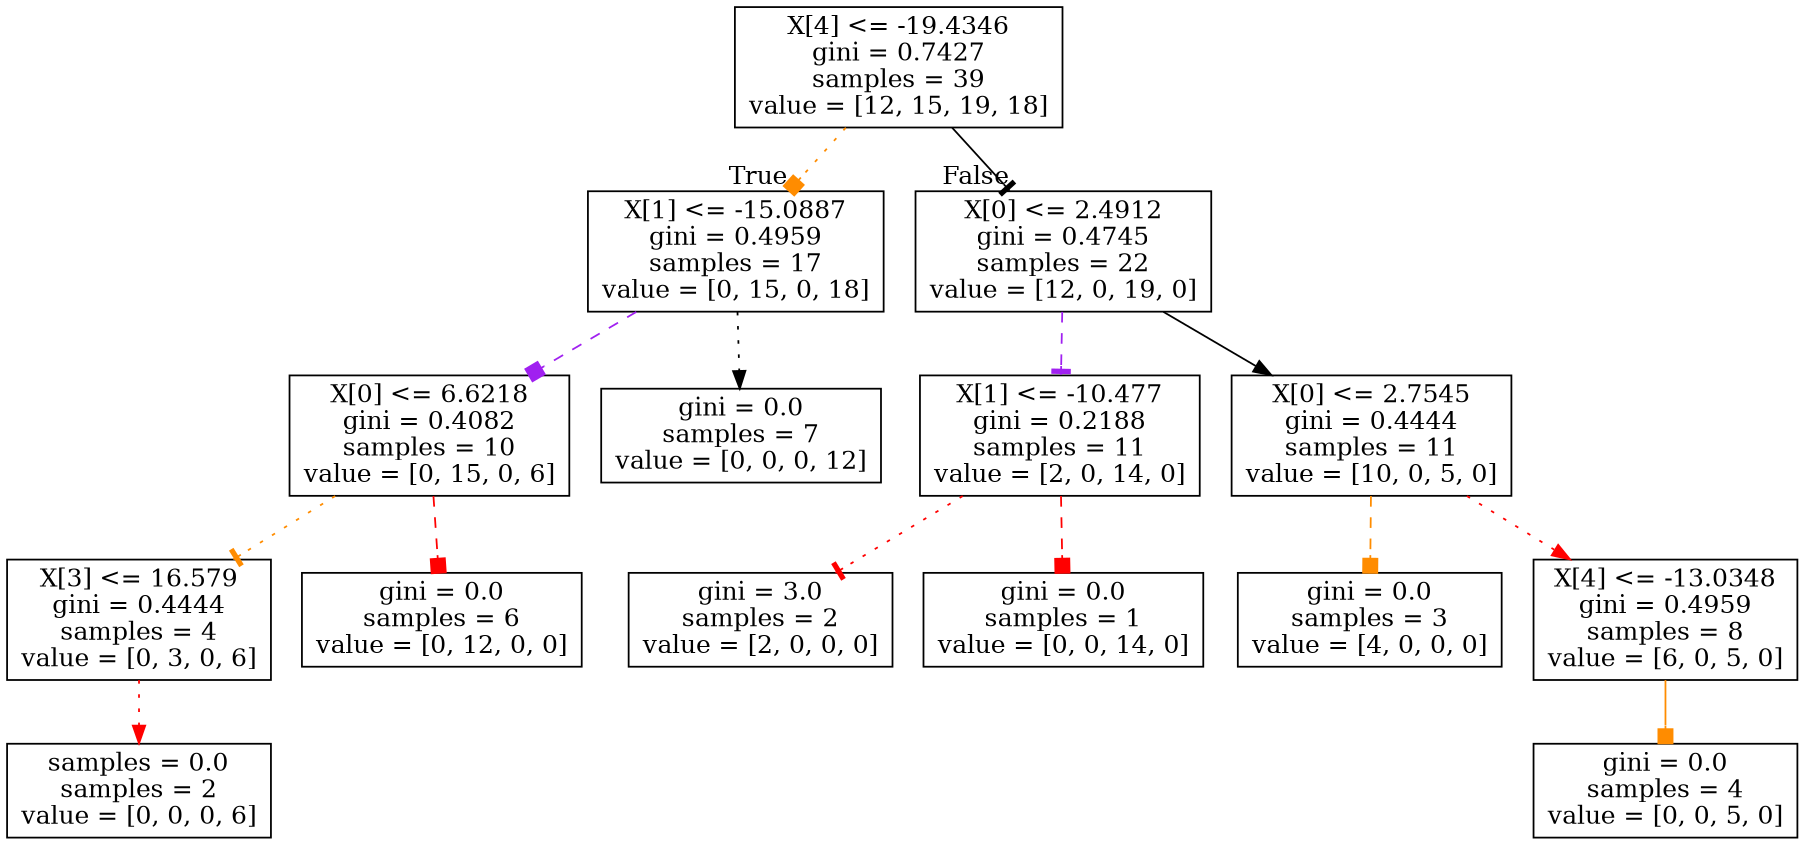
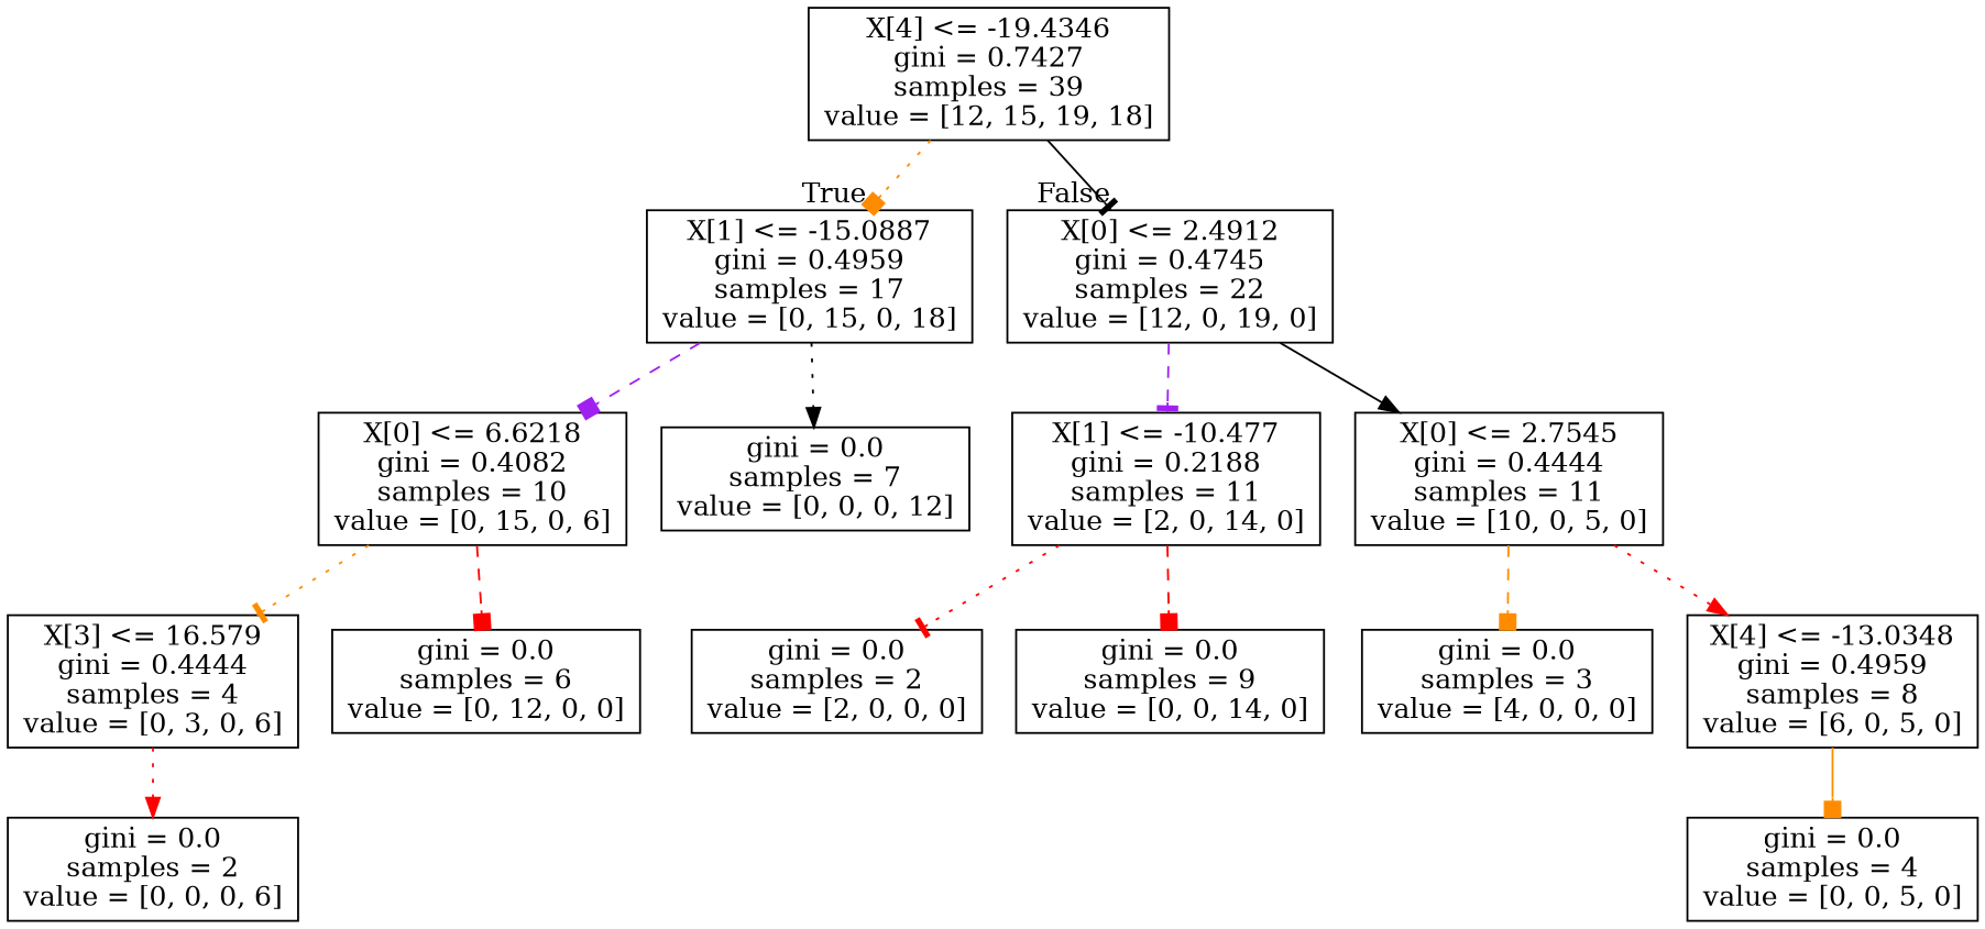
  digraph {
    node [shape=box]
    edge [arrowhead=box color=red style=dotted]
    n1 [label="X[4] <= -19.4346\ngini = 0.7427\nsamples = 39\nvalue = [12, 15, 19, 18]"]
    n2 [label="X[1] <= -15.0887\ngini = 0.4959\nsamples = 17\nvalue = [0, 15, 0, 18]"]
    n3 [label="X[0] <= 2.4912\ngini = 0.4745\nsamples = 22\nvalue = [12, 0, 19, 0]"]
    n4 [label="X[0] <= 6.6218\ngini = 0.4082\nsamples = 10\nvalue = [0, 15, 0, 6]"]
    n5 [label="gini = 0.0\nsamples = 7\nvalue = [0, 0, 0, 12]"]
    n6 [label="X[1] <= -10.477\ngini = 0.2188\nsamples = 11\nvalue = [2, 0, 14, 0]"]
    n7 [label="X[0] <= 2.7545\ngini = 0.4444\nsamples = 11\nvalue = [10, 0, 5, 0]"]
    n8 [label="X[3] <= 16.579\ngini = 0.4444\nsamples = 4\nvalue = [0, 3, 0, 6]"]
    n9 [label="gini = 0.0\nsamples = 6\nvalue = [0, 12, 0, 0]"]
-   n10 [label="samples = 0.0\nsamples = 2\nvalue = [0, 0, 0, 6]"]
-   n11 [label="gini = 3.0\nsamples = 2\nvalue = [2, 0, 0, 0]"]
-   n12 [label="gini = 0.0\nsamples = 1\nvalue = [0, 0, 14, 0]"]
+   n10 [label="gini = 0.0\nsamples = 2\nvalue = [0, 0, 0, 6]"]
+   n11 [label="gini = 0.0\nsamples = 2\nvalue = [2, 0, 0, 0]"]
+   n12 [label="gini = 0.0\nsamples = 9\nvalue = [0, 0, 14, 0]"]
    n13 [label="gini = 0.0\nsamples = 3\nvalue = [4, 0, 0, 0]"]
    n14 [label="X[4] <= -13.0348\ngini = 0.4959\nsamples = 8\nvalue = [6, 0, 5, 0]"]
    n15 [label="gini = 0.0\nsamples = 4\nvalue = [0, 0, 5, 0]"]
    n1 -> n2 [color=darkorange headlabel=True labelangle=45 labeldistance=2.5]
    n1 -> n3 [arrowhead=tee color=black headlabel=False labelangle=-45 labeldistance=2.5 style=solid]
    n2 -> n4 [color=purple style=dashed]
    n2 -> n5 [arrowhead=normal color=black]
    n3 -> n6 [arrowhead=tee color=purple style=dashed]
    n3 -> n7 [arrowhead=normal color=black style=solid]
    n4 -> n8 [arrowhead=tee color=darkorange]
    n4 -> n9 [style=dashed]
    n6 -> n11 [arrowhead=tee]
    n6 -> n12 [style=dashed]
    n7 -> n13 [color=darkorange style=dashed]
    n7 -> n14 [arrowhead=normal]
    n8 -> n10 [arrowhead=normal]
    n14 -> n15 [color=darkorange style=solid]
  }
